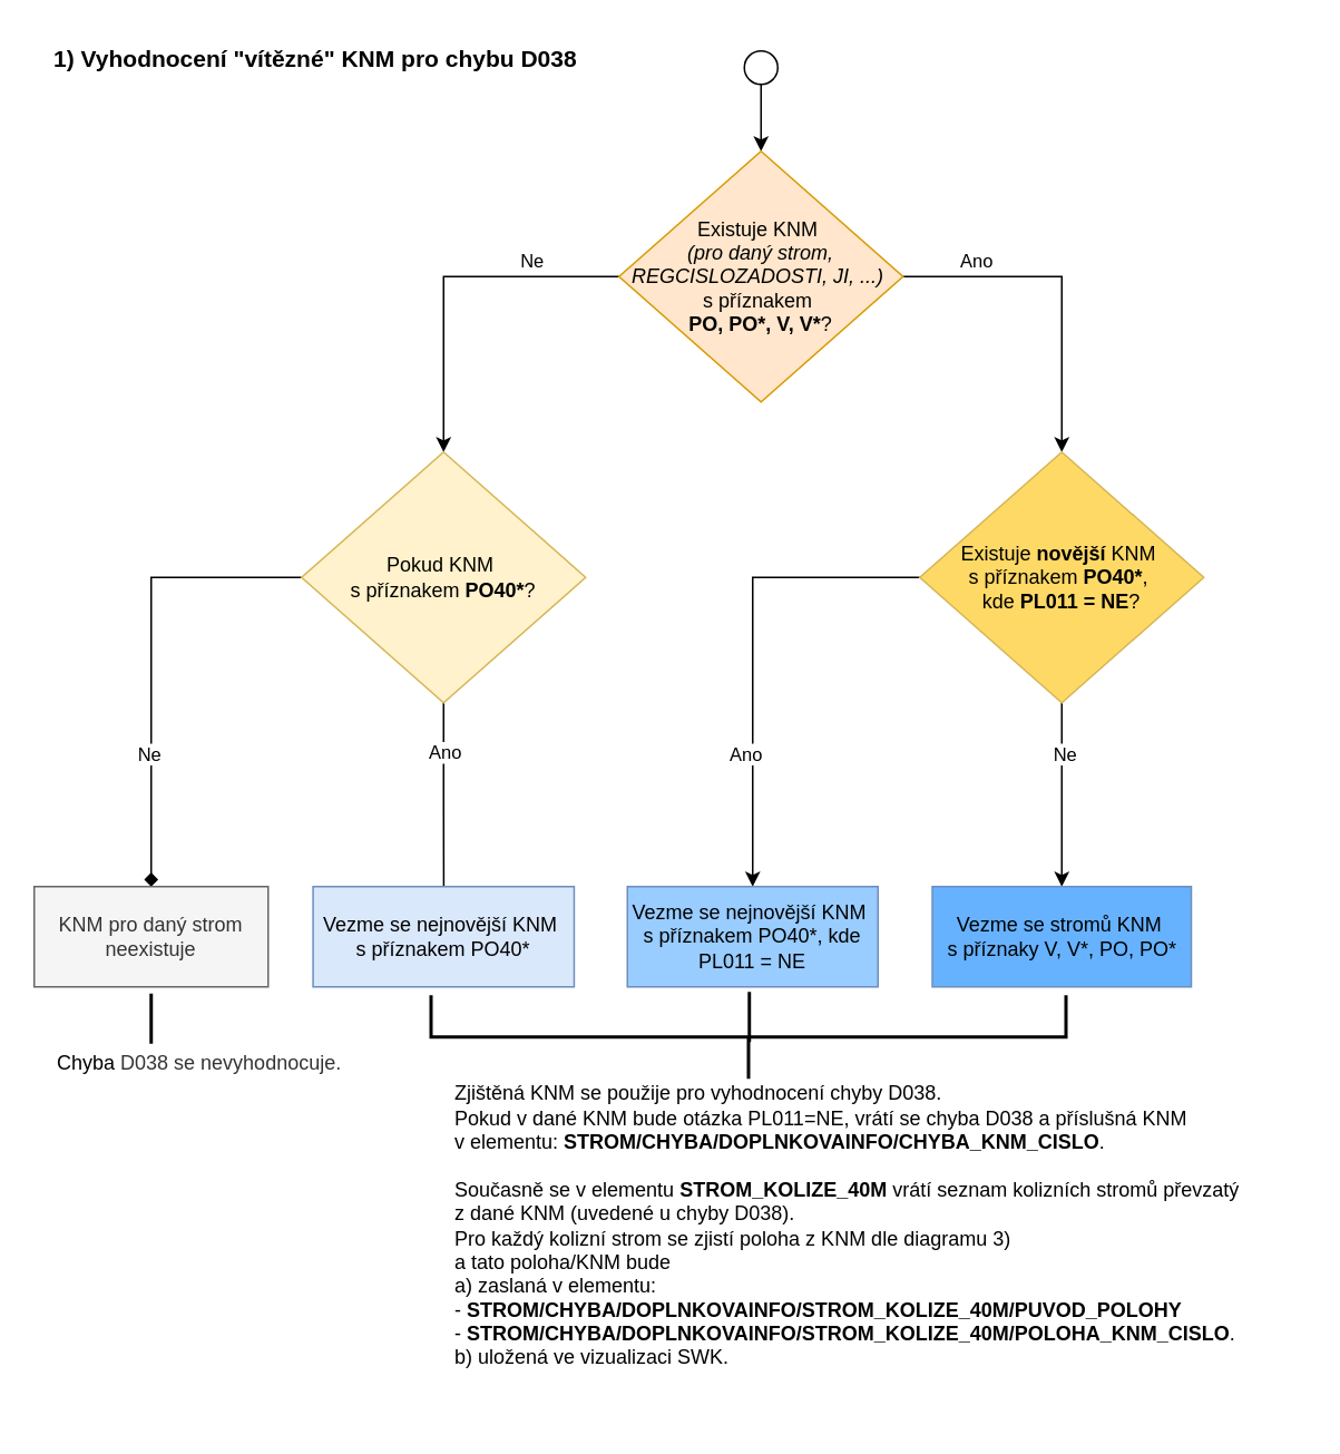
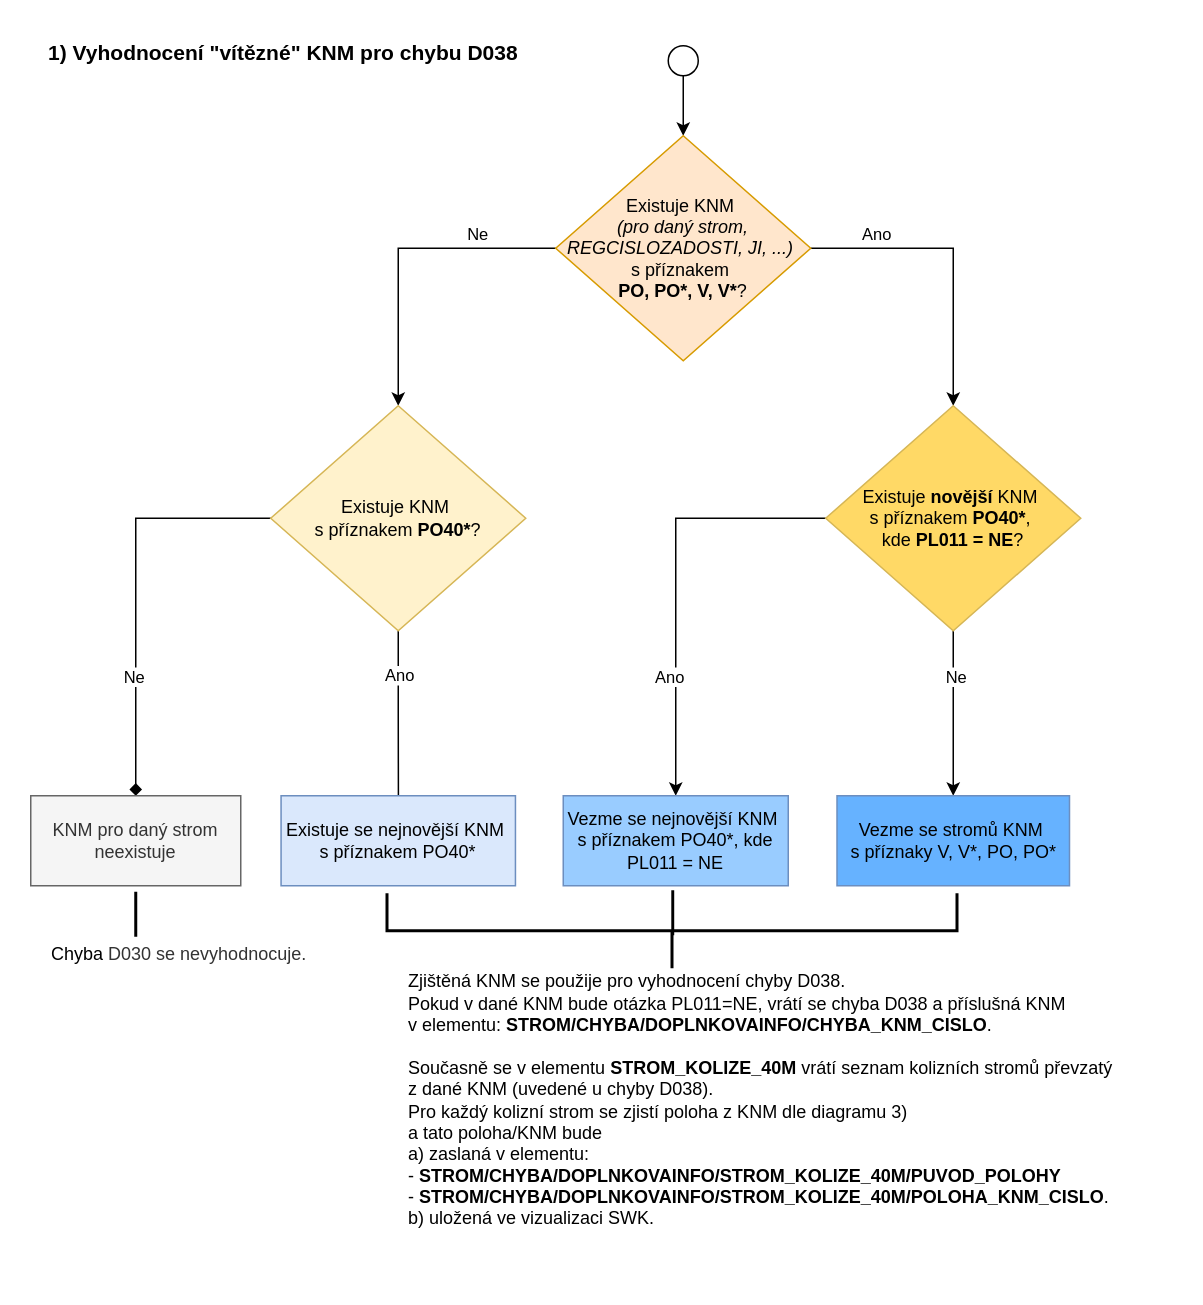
  <mxCell id="0" />
  <mxCell id="1" parent="0" />
  <mxCell id="2" value="" style="edgeStyle=orthogonalEdgeStyle;rounded=0;orthogonalLoop=1;jettySize=auto;html=1;" edge="1" parent="1" source="3" target="8"><mxGeometry relative="1" as="geometry" /></mxCell>
  <mxCell id="3" value="" style="ellipse;whiteSpace=wrap;html=1;aspect=fixed;" vertex="1" parent="1"><mxGeometry x="445" y="30" width="20" height="20" as="geometry" /></mxCell>
  <mxCell id="4" value="" style="edgeStyle=orthogonalEdgeStyle;rounded=0;orthogonalLoop=1;jettySize=auto;html=1;" edge="1" parent="1" source="8" target="13"><mxGeometry relative="1" as="geometry" /></mxCell>
  <mxCell id="5" value="Ano" style="edgeLabel;html=1;align=center;verticalAlign=middle;resizable=0;points=[];" vertex="1" connectable="0" parent="4"><mxGeometry x="-0.4" relative="1" as="geometry"><mxPoint x="-17" y="-10" as="offset" /></mxGeometry></mxCell>
  <mxCell id="6" value="" style="edgeStyle=orthogonalEdgeStyle;rounded=0;orthogonalLoop=1;jettySize=auto;html=1;" edge="1" parent="1" source="8" target="18"><mxGeometry relative="1" as="geometry" /></mxCell>
  <mxCell id="7" value="Ne" style="edgeLabel;html=1;align=center;verticalAlign=middle;resizable=0;points=[];" vertex="1" connectable="0" parent="6"><mxGeometry x="-0.128" y="-3" relative="1" as="geometry"><mxPoint x="39" y="-7" as="offset" /></mxGeometry></mxCell>
  <mxCell id="8" value="&lt;font&gt;Existuje&amp;nbsp;&lt;/font&gt;&lt;span style=&quot;background-color: transparent;&quot;&gt;KNM&amp;nbsp;&lt;/span&gt;&lt;div&gt;&lt;span style=&quot;background-color: transparent;&quot;&gt;&lt;i&gt;(pro daný strom, REGCISLOZADOSTI, JI, ...)&lt;/i&gt;&lt;/span&gt;&lt;span style=&quot;background-color: transparent;&quot;&gt;&amp;nbsp;&lt;/span&gt;&lt;/div&gt;&lt;div&gt;&lt;div&gt;&lt;font&gt;&lt;span style=&quot;background-color: transparent;&quot;&gt;s příznakem&amp;nbsp;&lt;/span&gt;&lt;/font&gt;&lt;div&gt;&lt;font&gt;&lt;b&gt;PO, PO*, V, V*&lt;/b&gt;?&lt;/font&gt;&lt;/div&gt;&lt;/div&gt;&lt;/div&gt;" style="rhombus;whiteSpace=wrap;html=1;fillColor=#ffe6cc;strokeColor=#d79b00;" vertex="1" parent="1"><mxGeometry x="370" y="90" width="170" height="150" as="geometry" /></mxCell>
  <mxCell id="9" style="edgeStyle=orthogonalEdgeStyle;rounded=0;orthogonalLoop=1;jettySize=auto;html=1;entryX=0.5;entryY=0;entryDx=0;entryDy=0;" edge="1" parent="1" source="13" target="23"><mxGeometry relative="1" as="geometry" /></mxCell>
  <mxCell id="10" value="Ano" style="edgeLabel;html=1;align=center;verticalAlign=middle;resizable=0;points=[];" vertex="1" connectable="0" parent="9"><mxGeometry x="-0.668" y="2" relative="1" as="geometry"><mxPoint x="-58" y="103" as="offset" /></mxGeometry></mxCell>
  <mxCell id="11" value="" style="edgeStyle=orthogonalEdgeStyle;rounded=0;orthogonalLoop=1;jettySize=auto;html=1;" edge="1" parent="1" source="13" target="20"><mxGeometry relative="1" as="geometry" /></mxCell>
  <mxCell id="12" value="Ne" style="edgeLabel;html=1;align=center;verticalAlign=middle;resizable=0;points=[];" vertex="1" connectable="0" parent="11"><mxGeometry x="0.048" y="1" relative="1" as="geometry"><mxPoint y="-28" as="offset" /></mxGeometry></mxCell>
  <mxCell id="13" value="&lt;font&gt;Existuje &lt;b&gt;novější &lt;/b&gt;KNM&amp;nbsp;&lt;/font&gt;&lt;div&gt;&lt;font&gt;s příznakem &lt;b&gt;PO40*&lt;/b&gt;,&amp;nbsp;&lt;/font&gt;&lt;/div&gt;&lt;div&gt;&lt;font&gt;kde &lt;b&gt;PL011 = NE&lt;/b&gt;?&lt;/font&gt;&lt;/div&gt;" style="rhombus;whiteSpace=wrap;html=1;fillColor=#FFD966;strokeColor=#d6b656;" vertex="1" parent="1"><mxGeometry x="550" y="270" width="170" height="150" as="geometry" /></mxCell>
  <mxCell id="14" value="" style="edgeStyle=orthogonalEdgeStyle;rounded=0;orthogonalLoop=1;jettySize=auto;html=1;endArrow=none;" edge="1" parent="1" source="18" target="19"><mxGeometry relative="1" as="geometry" /></mxCell>
  <mxCell id="15" value="Ano" style="edgeLabel;html=1;align=center;verticalAlign=middle;resizable=0;points=[];" vertex="1" connectable="0" parent="14"><mxGeometry x="-0.467" relative="1" as="geometry"><mxPoint as="offset" /></mxGeometry></mxCell>
  <mxCell id="16" value="" style="edgeStyle=orthogonalEdgeStyle;rounded=0;orthogonalLoop=1;jettySize=auto;html=1;endArrow=diamond;" edge="1" parent="1" source="18" target="24"><mxGeometry relative="1" as="geometry" /></mxCell>
  <mxCell id="17" value="Ne" style="edgeLabel;html=1;align=center;verticalAlign=middle;resizable=0;points=[];" vertex="1" connectable="0" parent="16"><mxGeometry x="0.455" y="-2" relative="1" as="geometry"><mxPoint y="-5" as="offset" /></mxGeometry></mxCell>
- <mxCell id="18" value="Pokud KNM&amp;nbsp;&lt;div&gt;s příznakem &lt;b&gt;PO40*&lt;/b&gt;?&lt;/div&gt;" style="rhombus;whiteSpace=wrap;html=1;fillColor=#fff2cc;strokeColor=#d6b656;" vertex="1" parent="1"><mxGeometry x="180" y="270" width="170" height="150" as="geometry" /></mxCell>
- <mxCell id="19" value="Vezme se nejnovější KNM&amp;nbsp;&lt;div&gt;s příznakem PO40*&lt;/div&gt;" style="whiteSpace=wrap;html=1;fillColor=#dae8fc;strokeColor=#6c8ebf;" vertex="1" parent="1"><mxGeometry x="186.88" y="530" width="156.25" height="60" as="geometry" /></mxCell>
+ <mxCell id="18" value="Existuje KNM&amp;nbsp;&lt;div&gt;s příznakem &lt;b&gt;PO40*&lt;/b&gt;?&lt;/div&gt;" style="rhombus;whiteSpace=wrap;html=1;fillColor=#fff2cc;strokeColor=#d6b656;" vertex="1" parent="1"><mxGeometry x="180" y="270" width="170" height="150" as="geometry" /></mxCell>
+ <mxCell id="19" value="Existuje se nejnovější KNM&amp;nbsp;&lt;div&gt;s příznakem PO40*&lt;/div&gt;" style="whiteSpace=wrap;html=1;fillColor=#dae8fc;strokeColor=#6c8ebf;" vertex="1" parent="1"><mxGeometry x="186.88" y="530" width="156.25" height="60" as="geometry" /></mxCell>
  <mxCell id="20" value="Vezme se stromů KNM&amp;nbsp;&lt;div&gt;s příznaky V, V*, PO, PO*&lt;/div&gt;" style="whiteSpace=wrap;html=1;fillColor=#66B2FF;strokeColor=#6c8ebf;" vertex="1" parent="1"><mxGeometry x="557.5" y="530" width="155" height="60" as="geometry" /></mxCell>
  <mxCell id="21" value="&lt;font style=&quot;font-size: 14px;&quot;&gt;&lt;b&gt;1) Vyhodnocení &quot;vítězné&quot; KNM pro chybu D038&amp;nbsp;&lt;/b&gt;&lt;/font&gt;" style="text;html=1;align=center;verticalAlign=middle;resizable=0;points=[];autosize=1;strokeColor=none;fillColor=none;" vertex="1" parent="1"><mxGeometry x="20" y="20" width="340" height="30" as="geometry" /></mxCell>
  <mxCell id="22" value="&lt;div style=&quot;&quot;&gt;&lt;span style=&quot;background-color: transparent;&quot;&gt;&lt;span style=&quot;font-weight: normal;&quot;&gt;Zjištěná KNM se použije pro vyhodnocení chyby D038.&amp;nbsp;&lt;/span&gt;&lt;/span&gt;&lt;/div&gt;&lt;div style=&quot;&quot;&gt;&lt;span style=&quot;font-weight: normal; background-color: transparent;&quot;&gt;&lt;span&gt;Pokud v dané KNM bude otázka PL011=NE, vrátí se chyba D038 a příslušná KNM&amp;nbsp;&lt;/span&gt;&lt;/span&gt;&lt;/div&gt;&lt;div style=&quot;&quot;&gt;&lt;span style=&quot;font-weight: normal; background-color: transparent;&quot;&gt;&lt;span&gt;v elementu:&amp;nbsp;&lt;/span&gt;&lt;/span&gt;&lt;span style=&quot;background-color: transparent;&quot;&gt;STROM/CHYBA/DOPLNKOVAINFO/CHYBA_KNM_CISLO&lt;span style=&quot;font-weight: normal;&quot;&gt;.&lt;/span&gt;&lt;/span&gt;&lt;/div&gt;&lt;div style=&quot;&quot;&gt;&lt;span style=&quot;font-weight: normal; background-color: transparent;&quot;&gt;&lt;br&gt;&lt;/span&gt;&lt;/div&gt;&lt;div style=&quot;&quot;&gt;&lt;span style=&quot;font-weight: normal; background-color: transparent;&quot;&gt;Současně se v&lt;/span&gt;&lt;span style=&quot;font-weight: normal; background-color: transparent;&quot;&gt;&amp;nbsp;elementu&amp;nbsp;&lt;/span&gt;&lt;span style=&quot;background-color: transparent;&quot;&gt;STROM_KOLIZE_40M&lt;span style=&quot;font-weight: normal;&quot;&gt; vrátí seznam kolizních stromů převzatý&amp;nbsp;&lt;/span&gt;&lt;/span&gt;&lt;/div&gt;&lt;div style=&quot;&quot;&gt;&lt;span style=&quot;background-color: transparent;&quot;&gt;&lt;span style=&quot;font-weight: normal;&quot;&gt;z dané KNM (uvedené u chyby D038).&amp;nbsp;&lt;/span&gt;&lt;/span&gt;&lt;/div&gt;&lt;div style=&quot;&quot;&gt;&lt;span style=&quot;background-color: transparent; font-weight: normal;&quot;&gt;Pro každý kolizní strom se zjistí poloha z KNM dle diagramu 3)&amp;nbsp;&lt;/span&gt;&lt;/div&gt;&lt;div style=&quot;&quot;&gt;&lt;span style=&quot;background-color: transparent; font-weight: normal;&quot;&gt;a tato poloha/KNM bude&lt;/span&gt;&lt;/div&gt;&lt;div style=&quot;&quot;&gt;&lt;span style=&quot;background-color: transparent; font-weight: normal;&quot;&gt;a) zaslaná v elementu:&lt;/span&gt;&lt;/div&gt;&lt;div style=&quot;&quot;&gt;&lt;span style=&quot;background-color: transparent;&quot;&gt;&lt;span style=&quot;font-weight: normal;&quot;&gt;- &lt;/span&gt;S&lt;/span&gt;&lt;span style=&quot;background-color: transparent;&quot;&gt;TROM/CHYBA/DOPLNKOVAINFO/STROM_KOLIZE_40M/PUVOD_POLOHY&lt;/span&gt;&lt;/div&gt;&lt;div style=&quot;&quot;&gt;&lt;span style=&quot;background-color: transparent;&quot;&gt;&lt;span style=&quot;font-weight: normal;&quot;&gt;- &lt;/span&gt;S&lt;/span&gt;&lt;span style=&quot;background-color: transparent;&quot;&gt;TROM/CHYBA/DOPLNKOVAINFO/STROM_KOLIZE_40M/&lt;/span&gt;&lt;span style=&quot;background-color: transparent;&quot;&gt;POLOHA_KNM_CISLO&lt;span style=&quot;font-weight: normal;&quot;&gt;.&lt;/span&gt;&lt;/span&gt;&lt;/div&gt;&lt;div style=&quot;&quot;&gt;&lt;span style=&quot;background-color: transparent; font-weight: normal;&quot;&gt;b) uložená ve vizualizaci SWK.&amp;nbsp;&lt;/span&gt;&lt;/div&gt;" style="text;html=1;align=left;verticalAlign=middle;whiteSpace=wrap;rounded=0;fontStyle=1" vertex="1" parent="1"><mxGeometry x="270" y="618" width="510" height="230" as="geometry" /></mxCell>
  <mxCell id="23" value="Vezme se nejnovější KNM&amp;nbsp;&lt;div&gt;s příznakem PO40*, kde PL011 = NE&lt;/div&gt;" style="whiteSpace=wrap;html=1;fillColor=#99CCFF;strokeColor=#6c8ebf;" vertex="1" parent="1"><mxGeometry x="375" y="530" width="150" height="60" as="geometry" /></mxCell>
  <mxCell id="24" value="KNM pro daný strom neexistuje" style="whiteSpace=wrap;html=1;fillColor=#f5f5f5;fontColor=#333333;strokeColor=#666666;" vertex="1" parent="1"><mxGeometry x="20" y="530" width="140" height="60" as="geometry" /></mxCell>
  <mxCell id="25" value="" style="strokeWidth=2;html=1;shape=mxgraph.flowchart.annotation_2;align=left;labelPosition=right;pointerEvents=1;rotation=-90;" vertex="1" parent="1"><mxGeometry x="422.5" y="430" width="50" height="380" as="geometry" /></mxCell>
- <mxCell id="26" value="&lt;div style=&quot;&quot;&gt;&lt;span style=&quot;background-color: transparent; font-weight: normal;&quot;&gt;Chyba&amp;nbsp;&lt;/span&gt;&lt;span style=&quot;background-color: transparent; color: rgb(51, 51, 51); font-weight: 400; text-align: center;&quot;&gt;D038 se nevyhodnocuje.&lt;/span&gt;&lt;br&gt;&lt;/div&gt;" style="text;html=1;align=left;verticalAlign=middle;whiteSpace=wrap;rounded=0;fontStyle=1" vertex="1" parent="1"><mxGeometry x="32" y="591" width="210" height="90" as="geometry" /></mxCell>
+ <mxCell id="26" value="&lt;div style=&quot;&quot;&gt;&lt;span style=&quot;background-color: transparent; font-weight: normal;&quot;&gt;Chyba&amp;nbsp;&lt;/span&gt;&lt;span style=&quot;background-color: transparent; color: rgb(51, 51, 51); font-weight: 400; text-align: center;&quot;&gt;D030 se nevyhodnocuje.&lt;/span&gt;&lt;br&gt;&lt;/div&gt;" style="text;html=1;align=left;verticalAlign=middle;whiteSpace=wrap;rounded=0;fontStyle=1" vertex="1" parent="1"><mxGeometry x="32" y="591" width="210" height="90" as="geometry" /></mxCell>
  <mxCell id="27" value="" style="endArrow=none;html=1;rounded=0;strokeWidth=2;" edge="1" parent="1"><mxGeometry width="50" height="50" relative="1" as="geometry"><mxPoint x="90" y="624" as="sourcePoint" /><mxPoint x="90" y="594" as="targetPoint" /></mxGeometry></mxCell>
  <mxCell id="28" value="" style="endArrow=none;html=1;rounded=0;strokeWidth=1.95;" edge="1" parent="1"><mxGeometry width="50" height="50" relative="1" as="geometry"><mxPoint x="448" y="623" as="sourcePoint" /><mxPoint x="448" y="593" as="targetPoint" /></mxGeometry></mxCell>
